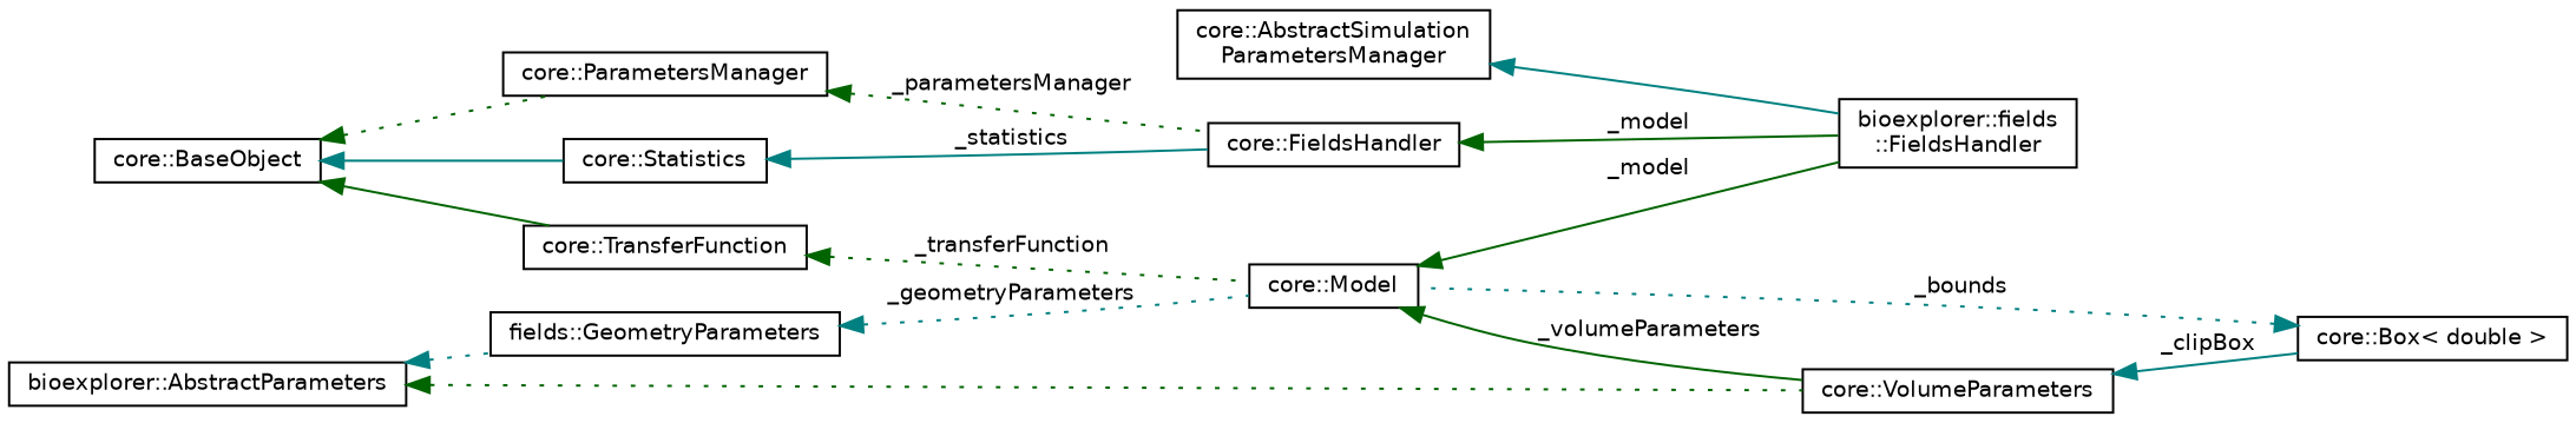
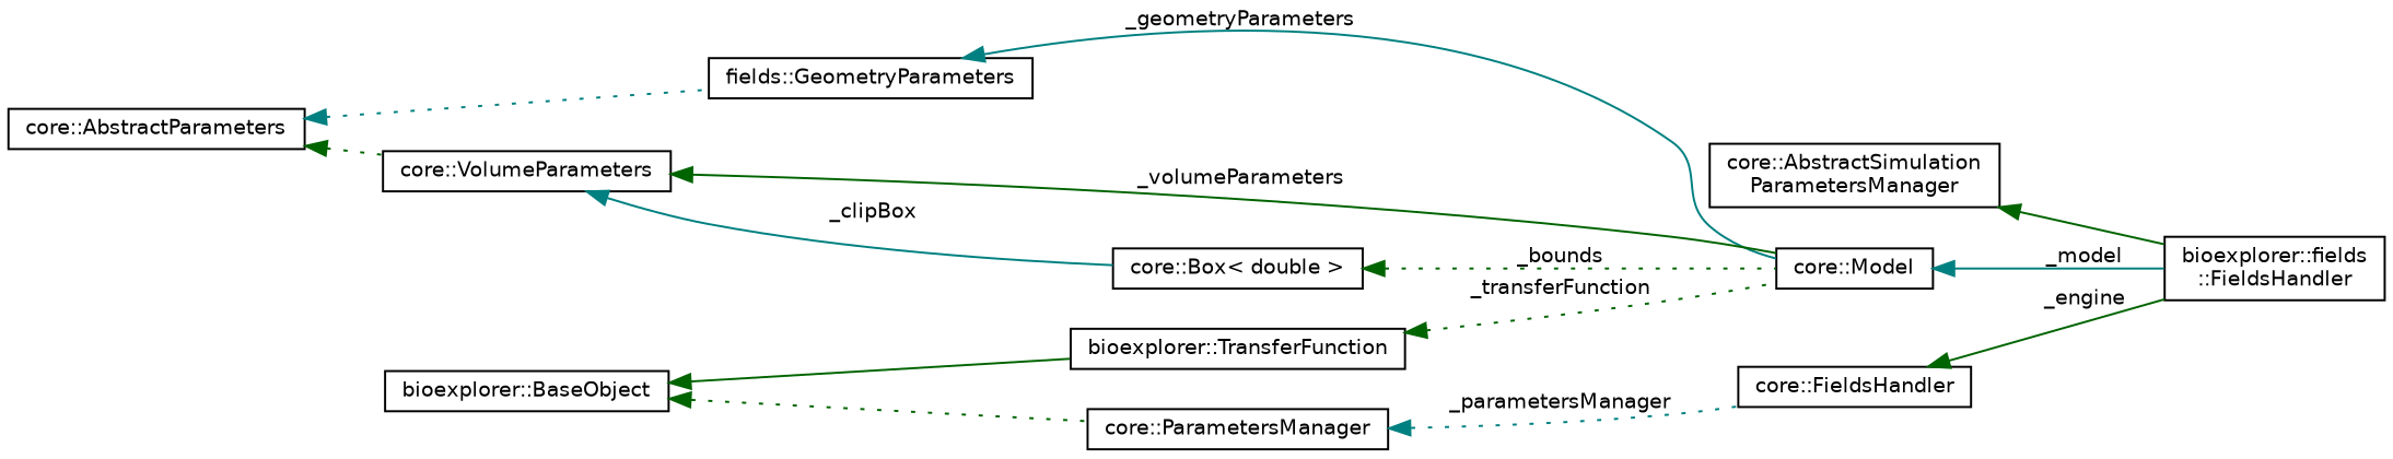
  digraph {
    rankdir=LR
    node [color=black fillcolor=white fontname=Helvetica fontsize=10 shape=record style=filled]
    edge [color=darkgreen dir=back fontname=Helvetica fontsize=10 labelfontname=Helvetica labelfontsize=10 style=solid]
    n1 [height=0.2 label="bioexplorer::fields\l::FieldsHandler" width=0.4]
    n2 [height=0.2 label="core::AbstractSimulation\lParametersManager" width=0.4]
    n3 [height=0.2 label="core::Model" width=0.4]
    n4 [height=0.2 label="fields::GeometryParameters" width=0.4]
-   n5 [height=0.2 label="bioexplorer::AbstractParameters" width=0.4]
+   n5 [height=0.2 label="core::AbstractParameters" width=0.4]
    n6 [height=0.2 label="core::VolumeParameters" width=0.4]
    n7 [height=0.2 label="core::Box\< double \>" width=0.4]
-   n8 [height=0.2 label="core::BaseObject" width=0.4]
-   n9 [height=0.2 label="core::TransferFunction" width=0.4]
-   n10 [height=0.2 label="core::Statistics" width=0.4]
+   n8 [height=0.2 label="bioexplorer::BaseObject" width=0.4]
+   n9 [height=0.2 label="bioexplorer::TransferFunction" width=0.4]
    n11 [height=0.2 label="core::ParametersManager" width=0.4]
    n12 [height=0.2 label="core::FieldsHandler" width=0.4]
-   n2 -> n1 [color=teal]
-   n3 -> n1 [label=" _model"]
-   n4 -> n3 [color=teal label=" _geometryParameters" style=dotted]
+   n2 -> n1
+   n3 -> n1 [color=teal label=" _model"]
+   n4 -> n3 [color=teal label=" _geometryParameters"]
    n5 -> n4 [color=teal style=dotted]
    n5 -> n6 [style=dotted]
-   n3 -> n6 [label=" _volumeParameters"]
+   n6 -> n3 [label=" _volumeParameters"]
    n6 -> n7 [color=teal label=" _clipBox"]
-   n7 -> n3 [color=teal label=" _bounds" style=dotted]
+   n7 -> n3 [label=" _bounds" style=dotted]
    n8 -> n9
-   n8 -> n10 [color=teal]
    n8 -> n11 [style=dotted]
    n9 -> n3 [label=" _transferFunction" style=dotted]
-   n10 -> n12 [color=teal label=" _statistics"]
-   n11 -> n12 [label=" _parametersManager" style=dotted]
-   n12 -> n1 [label=" _model"]
+   n11 -> n12 [color=teal label=" _parametersManager" style=dotted]
+   n12 -> n1 [label=" _engine"]
  }
